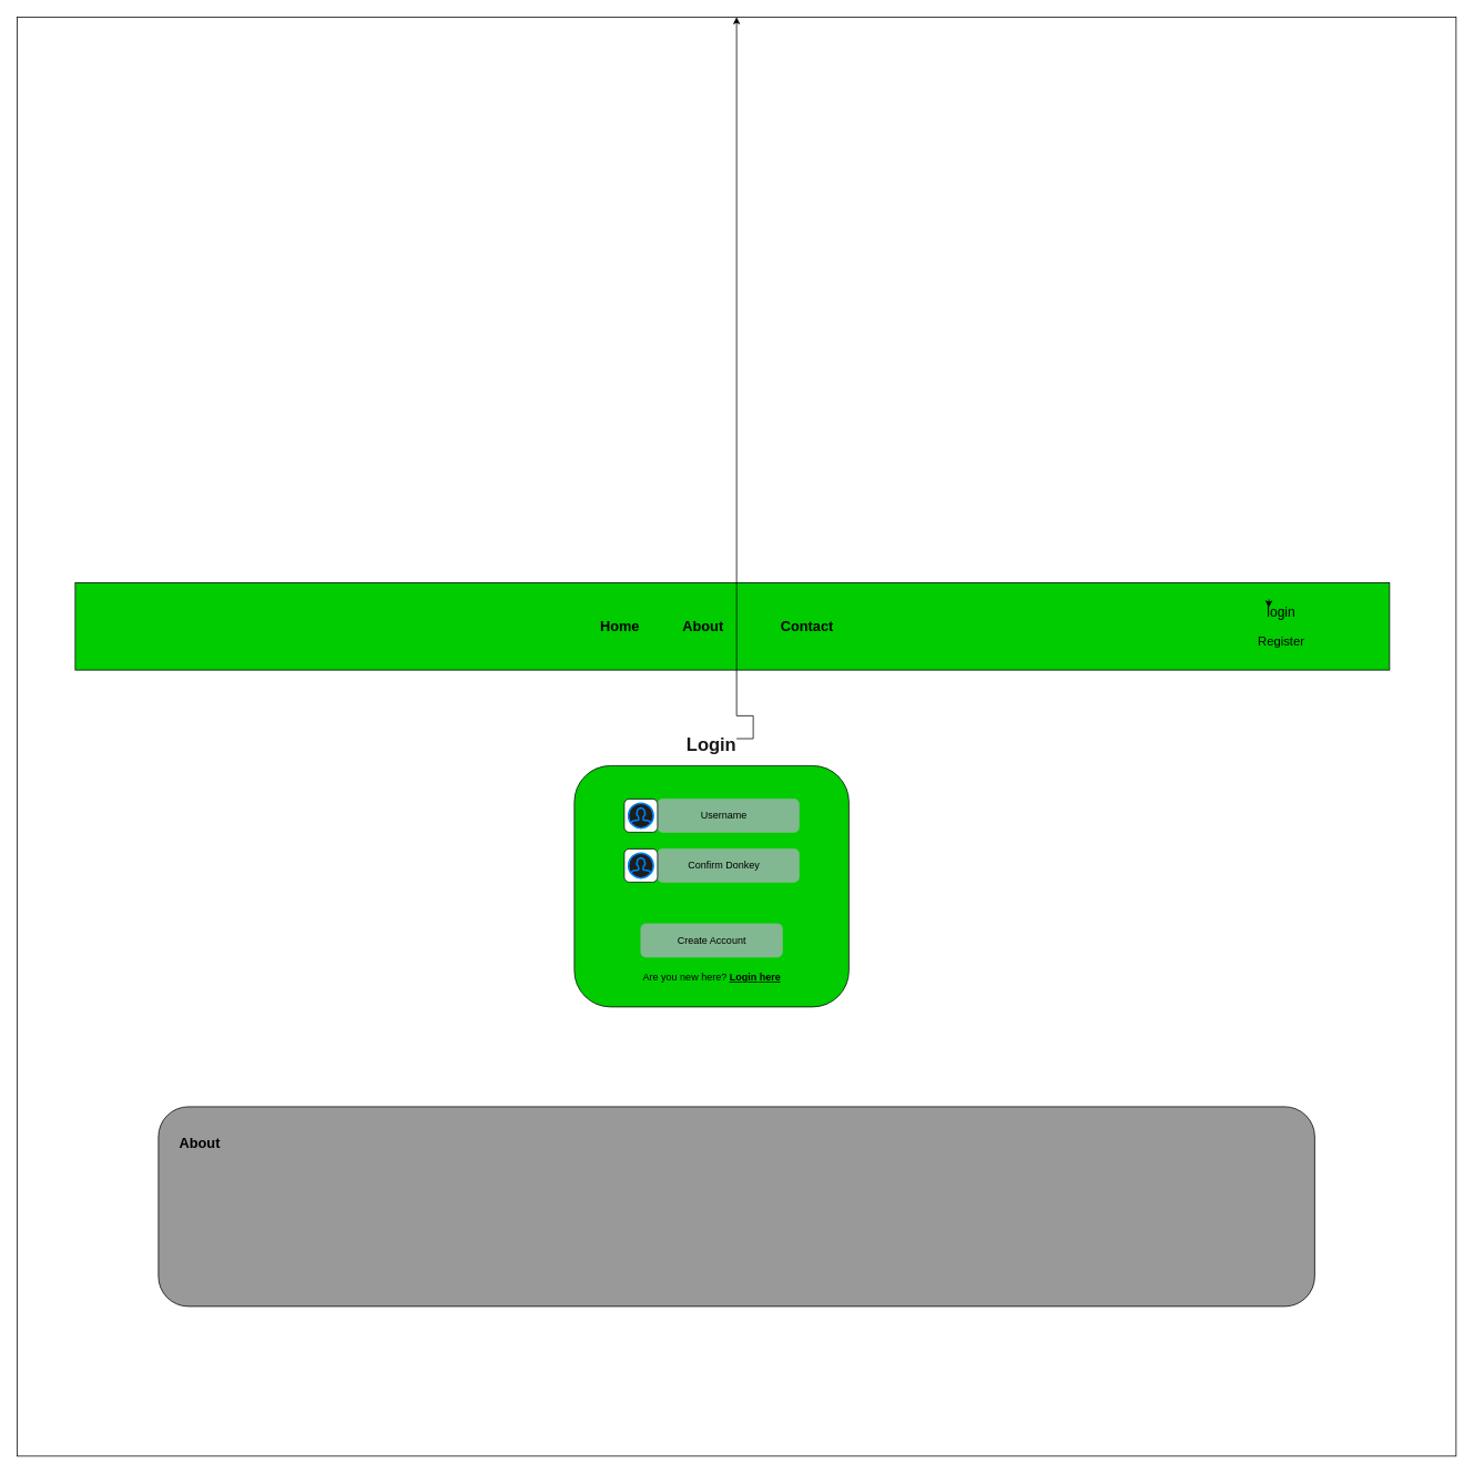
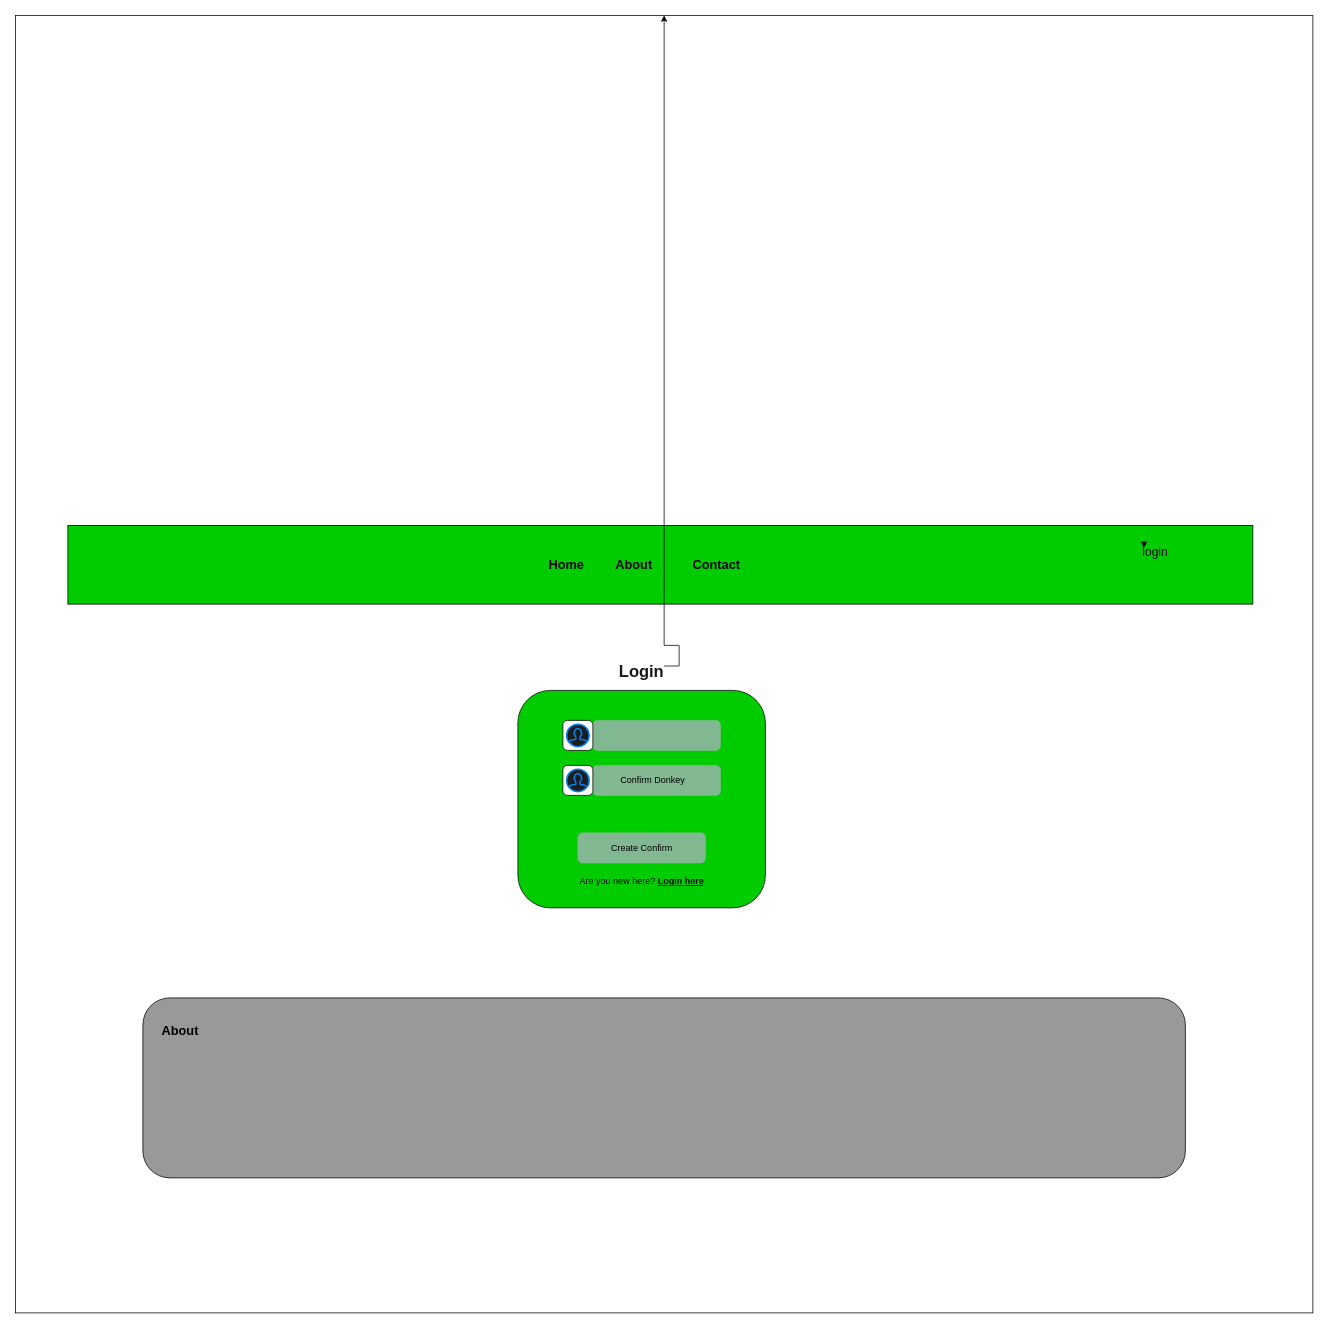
  <mxCell id="0" />
  <mxCell id="1" parent="0" />
  <mxCell id="2" value="" style="whiteSpace=wrap;html=1;aspect=fixed;fillColor=#FFFFFF;" parent="1" vertex="1"><mxGeometry x="20" y="20" width="1730" height="1730" as="geometry" /></mxCell>
  <mxCell id="3" value="" style="rounded=0;whiteSpace=wrap;html=1;fillColor=#00CC00;" parent="1" vertex="1"><mxGeometry x="90" y="700" width="1580" height="105" as="geometry" /></mxCell>
  <mxCell id="4" value="" style="rounded=1;whiteSpace=wrap;html=1;fillColor=#00CC00;" parent="1" vertex="1"><mxGeometry x="690" y="920" width="330" height="290" as="geometry" /></mxCell>
- <mxCell id="5" value="&lt;font style=&quot;font-size: 17px;&quot;&gt;&lt;b&gt;Home&lt;/b&gt;&lt;/font&gt;" style="text;html=1;strokeColor=none;fillColor=none;align=center;verticalAlign=middle;whiteSpace=wrap;rounded=0;" parent="1" vertex="1"><mxGeometry x="715" y="737.5" width="60" height="30" as="geometry" /></mxCell>
+ <mxCell id="5" value="&lt;font style=&quot;font-size: 17px;&quot;&gt;&lt;b&gt;Home&lt;/b&gt;&lt;/font&gt;" style="text;html=1;strokeColor=none;fillColor=none;align=center;verticalAlign=middle;whiteSpace=wrap;rounded=0;" parent="1" vertex="1"><mxGeometry x="725" y="737.5" width="60" height="30" as="geometry" /></mxCell>
  <mxCell id="6" value="&lt;font style=&quot;font-size: 17px;&quot;&gt;&lt;b&gt;About&lt;/b&gt;&lt;/font&gt;" style="text;html=1;strokeColor=none;fillColor=none;align=center;verticalAlign=middle;whiteSpace=wrap;rounded=0;" parent="1" vertex="1"><mxGeometry x="815" y="737.5" width="60" height="30" as="geometry" /></mxCell>
- <mxCell id="7" value="&lt;font style=&quot;font-size: 17px;&quot;&gt;&lt;b&gt;Contact&lt;/b&gt;&lt;/font&gt;" style="text;html=1;strokeColor=none;fillColor=none;align=center;verticalAlign=middle;whiteSpace=wrap;rounded=0;" parent="1" vertex="1"><mxGeometry x="940" y="737.5" width="60" height="30" as="geometry" /></mxCell>
+ <mxCell id="7" value="&lt;font style=&quot;font-size: 17px;&quot;&gt;&lt;b&gt;Contact&lt;/b&gt;&lt;/font&gt;" style="text;html=1;strokeColor=none;fillColor=none;align=center;verticalAlign=middle;whiteSpace=wrap;rounded=0;" parent="1" vertex="1"><mxGeometry x="925" y="737.5" width="60" height="30" as="geometry" /></mxCell>
  <mxCell id="8" style="edgeStyle=orthogonalEdgeStyle;rounded=0;orthogonalLoop=1;jettySize=auto;html=1;exitX=1;exitY=0.25;exitDx=0;exitDy=0;" parent="1" source="9" target="2" edge="1"><mxGeometry relative="1" as="geometry" /></mxCell>
  <mxCell id="9" value="&lt;font style=&quot;font-size: 22px;&quot;&gt;&lt;b&gt;Login&lt;br&gt;&lt;/b&gt;&lt;/font&gt;" style="text;html=1;align=center;verticalAlign=middle;whiteSpace=wrap;rounded=0;fontColor=#191919;" parent="1" vertex="1"><mxGeometry x="825" y="880" width="60" height="30" as="geometry" /></mxCell>
  <mxCell id="10" style="edgeStyle=orthogonalEdgeStyle;rounded=0;orthogonalLoop=1;jettySize=auto;html=1;exitX=0.5;exitY=1;exitDx=0;exitDy=0;" parent="1" source="5" target="5" edge="1"><mxGeometry relative="1" as="geometry" /></mxCell>
  <mxCell id="11" value="&lt;font style=&quot;font-size: 16px;&quot;&gt;login&lt;/font&gt;" style="text;html=1;strokeColor=none;fillColor=none;align=center;verticalAlign=middle;whiteSpace=wrap;rounded=0;" parent="1" vertex="1"><mxGeometry x="1510" y="720" width="60" height="30" as="geometry" /></mxCell>
- <mxCell id="12" value="&lt;font style=&quot;font-size: 15px;&quot;&gt;Register&lt;br&gt;&lt;/font&gt;" style="text;html=1;strokeColor=none;fillColor=none;align=center;verticalAlign=middle;whiteSpace=wrap;rounded=0;" parent="1" vertex="1"><mxGeometry x="1510" y="755" width="60" height="30" as="geometry" /></mxCell>
  <mxCell id="13" value="" style="rounded=1;whiteSpace=wrap;html=1;fillColor=#999999;" parent="1" vertex="1"><mxGeometry x="190" y="1330" width="1390" height="240" as="geometry" /></mxCell>
  <mxCell id="14" value="&lt;font style=&quot;font-size: 17px;&quot;&gt;&lt;b&gt;About&lt;/b&gt;&lt;/font&gt;" style="text;html=1;strokeColor=none;fillColor=none;align=center;verticalAlign=middle;whiteSpace=wrap;rounded=0;" parent="1" vertex="1"><mxGeometry x="210" y="1360" width="60" height="30" as="geometry" /></mxCell>
  <mxCell id="15" style="edgeStyle=orthogonalEdgeStyle;rounded=0;orthogonalLoop=1;jettySize=auto;html=1;exitX=0.25;exitY=0;exitDx=0;exitDy=0;entryX=0.244;entryY=0.333;entryDx=0;entryDy=0;entryPerimeter=0;" parent="1" source="11" target="11" edge="1"><mxGeometry relative="1" as="geometry" /></mxCell>
  <mxCell id="16" value="" style="rounded=1;whiteSpace=wrap;html=1;fontStyle=0;strokeColor=#82b891;fillColor=#82B891;" parent="1" vertex="1"><mxGeometry x="790" y="960" width="170" height="40" as="geometry" /></mxCell>
  <mxCell id="17" value="" style="rounded=1;whiteSpace=wrap;html=1;fillColor=#ffffff;" parent="1" vertex="1"><mxGeometry x="750" y="960" width="40" height="40" as="geometry" /></mxCell>
  <mxCell id="18" value="" style="rounded=1;whiteSpace=wrap;html=1;fontStyle=0;strokeColor=#82b891;fillColor=#82B891;" parent="1" vertex="1"><mxGeometry x="790" y="1020" width="170" height="40" as="geometry" /></mxCell>
  <mxCell id="19" value="" style="rounded=1;whiteSpace=wrap;html=1;fillColor=#ffffff;" parent="1" vertex="1"><mxGeometry x="750" y="1020" width="40" height="40" as="geometry" /></mxCell>
  <mxCell id="20" value="" style="rounded=1;whiteSpace=wrap;html=1;fontStyle=0;strokeColor=#82b891;fillColor=#82B891;" parent="1" vertex="1"><mxGeometry x="770" y="1110" width="170" height="40" as="geometry" /></mxCell>
- <mxCell id="21" value="Username" style="text;html=1;strokeColor=none;fillColor=none;align=center;verticalAlign=middle;whiteSpace=wrap;rounded=0;" parent="1" vertex="1"><mxGeometry x="840" y="965" width="60" height="30" as="geometry" /></mxCell>
  <mxCell id="22" value="Confirm Donkey" style="text;html=1;strokeColor=none;fillColor=none;align=center;verticalAlign=middle;whiteSpace=wrap;rounded=0;" parent="1" vertex="1"><mxGeometry x="810" y="1025" width="120" height="30" as="geometry" /></mxCell>
- <mxCell id="23" value="Create Account" style="text;html=1;strokeColor=none;fillColor=none;align=center;verticalAlign=middle;whiteSpace=wrap;rounded=0;" parent="1" vertex="1"><mxGeometry x="802.5" y="1115" width="105" height="30" as="geometry" /></mxCell>
+ <mxCell id="23" value="Create Confirm" style="text;html=1;strokeColor=none;fillColor=none;align=center;verticalAlign=middle;whiteSpace=wrap;rounded=0;" parent="1" vertex="1"><mxGeometry x="802.5" y="1115" width="105" height="30" as="geometry" /></mxCell>
  <mxCell id="24" value="Are you new here?&amp;nbsp;&lt;u&gt;&lt;b&gt;Login here&lt;/b&gt;&lt;/u&gt;" style="text;html=1;strokeColor=none;fillColor=none;align=center;verticalAlign=middle;whiteSpace=wrap;rounded=0;" parent="1" vertex="1"><mxGeometry x="742.5" y="1160" width="225" height="30" as="geometry" /></mxCell>
  <mxCell id="25" value="" style="html=1;verticalLabelPosition=bottom;align=center;labelBackgroundColor=#ffffff;verticalAlign=top;strokeWidth=2;strokeColor=#0080F0;shadow=0;dashed=0;shape=mxgraph.ios7.icons.user;fillColor=#1D1D1D;" parent="1" vertex="1"><mxGeometry x="755" y="965" width="30" height="30" as="geometry" /></mxCell>
  <mxCell id="26" value="" style="html=1;verticalLabelPosition=bottom;align=center;labelBackgroundColor=#ffffff;verticalAlign=top;strokeWidth=2;strokeColor=#0080F0;shadow=0;dashed=0;shape=mxgraph.ios7.icons.user;fillColor=#1D1D1D;" parent="1" vertex="1"><mxGeometry x="755" y="1025" width="30" height="30" as="geometry" /></mxCell>
